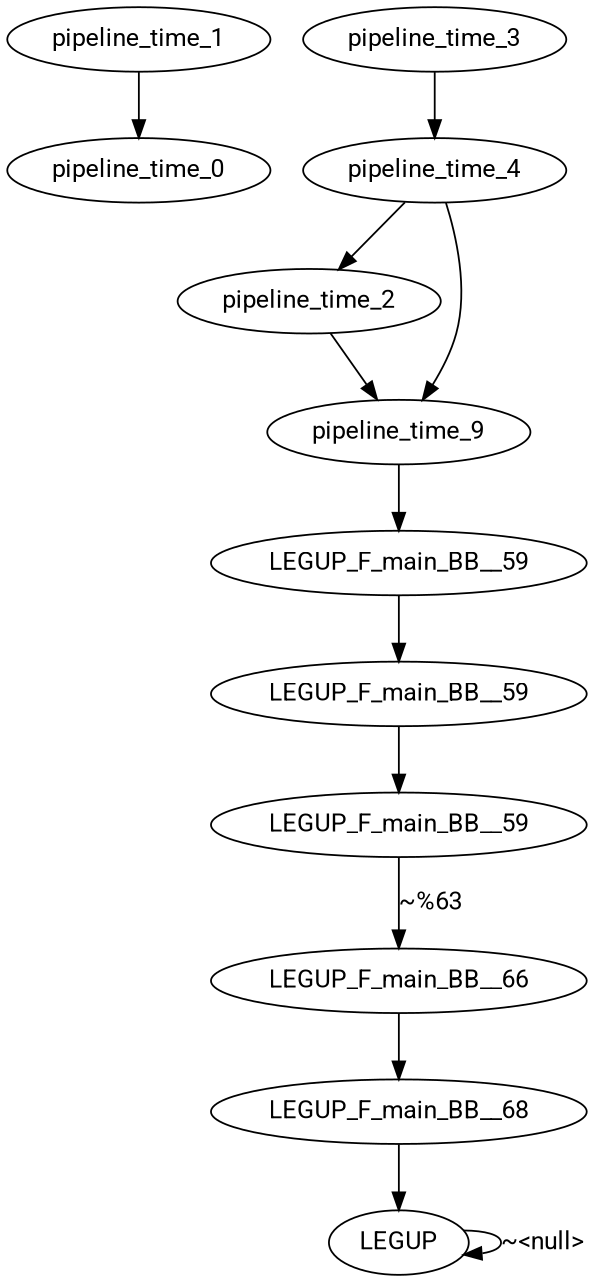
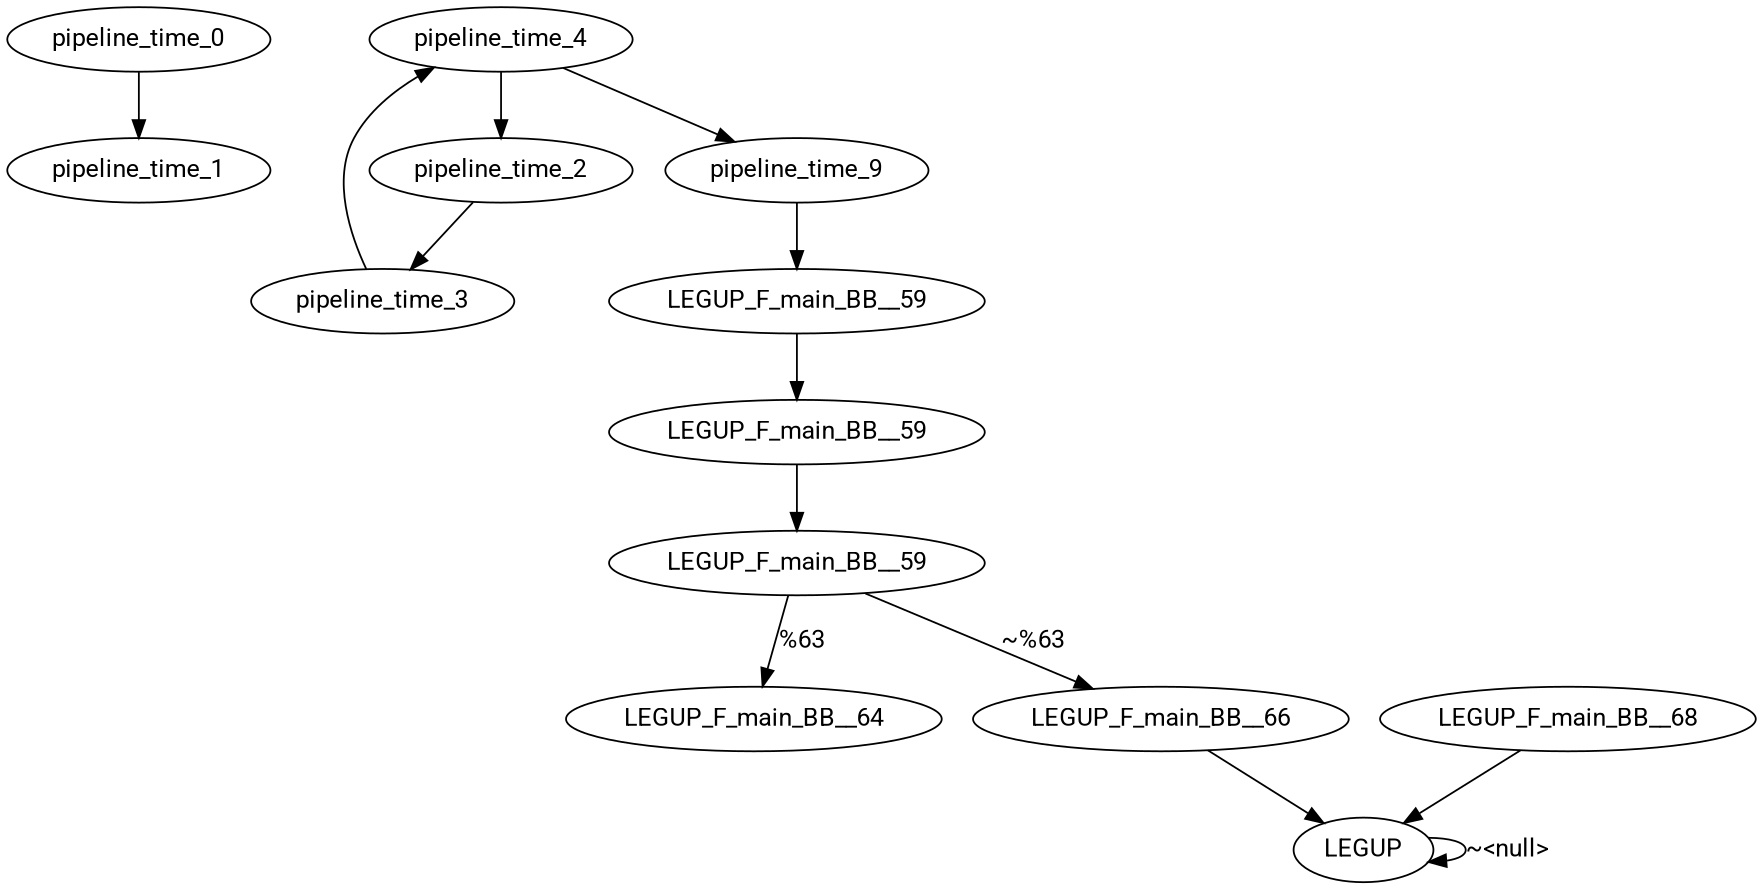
  digraph {
    fontname=Roboto
    node [fontname=Roboto]
    edge [fontname=Roboto]
    n1 [label=pipeline_time_0]
    n2 [label=pipeline_time_1]
    n3 [label=LEGUP]
    n4 [label=pipeline_time_2]
    n5 [label=pipeline_time_3]
    n6 [label=pipeline_time_4]
    n7 [label=pipeline_time_9]
    n8 [label=LEGUP_F_main_BB__59]
    n9 [label=LEGUP_F_main_BB__59]
    n10 [label=LEGUP_F_main_BB__59]
+   n11 [label=LEGUP_F_main_BB__64]
    n12 [label=LEGUP_F_main_BB__66]
    n13 [label=LEGUP_F_main_BB__68]
-   n2 -> n1
+   n1 -> n2
    n3 -> n3 [label="~<null>"]
-   n4 -> n7
+   n4 -> n5
    n5 -> n6
    n6 -> n4
    n6 -> n7
    n7 -> n8
    n8 -> n9
    n9 -> n10
+   n10 -> n11 [label="%63"]
    n10 -> n12 [label="~%63"]
-   n12 -> n13
+   n12 -> n3
    n13 -> n3
  }
